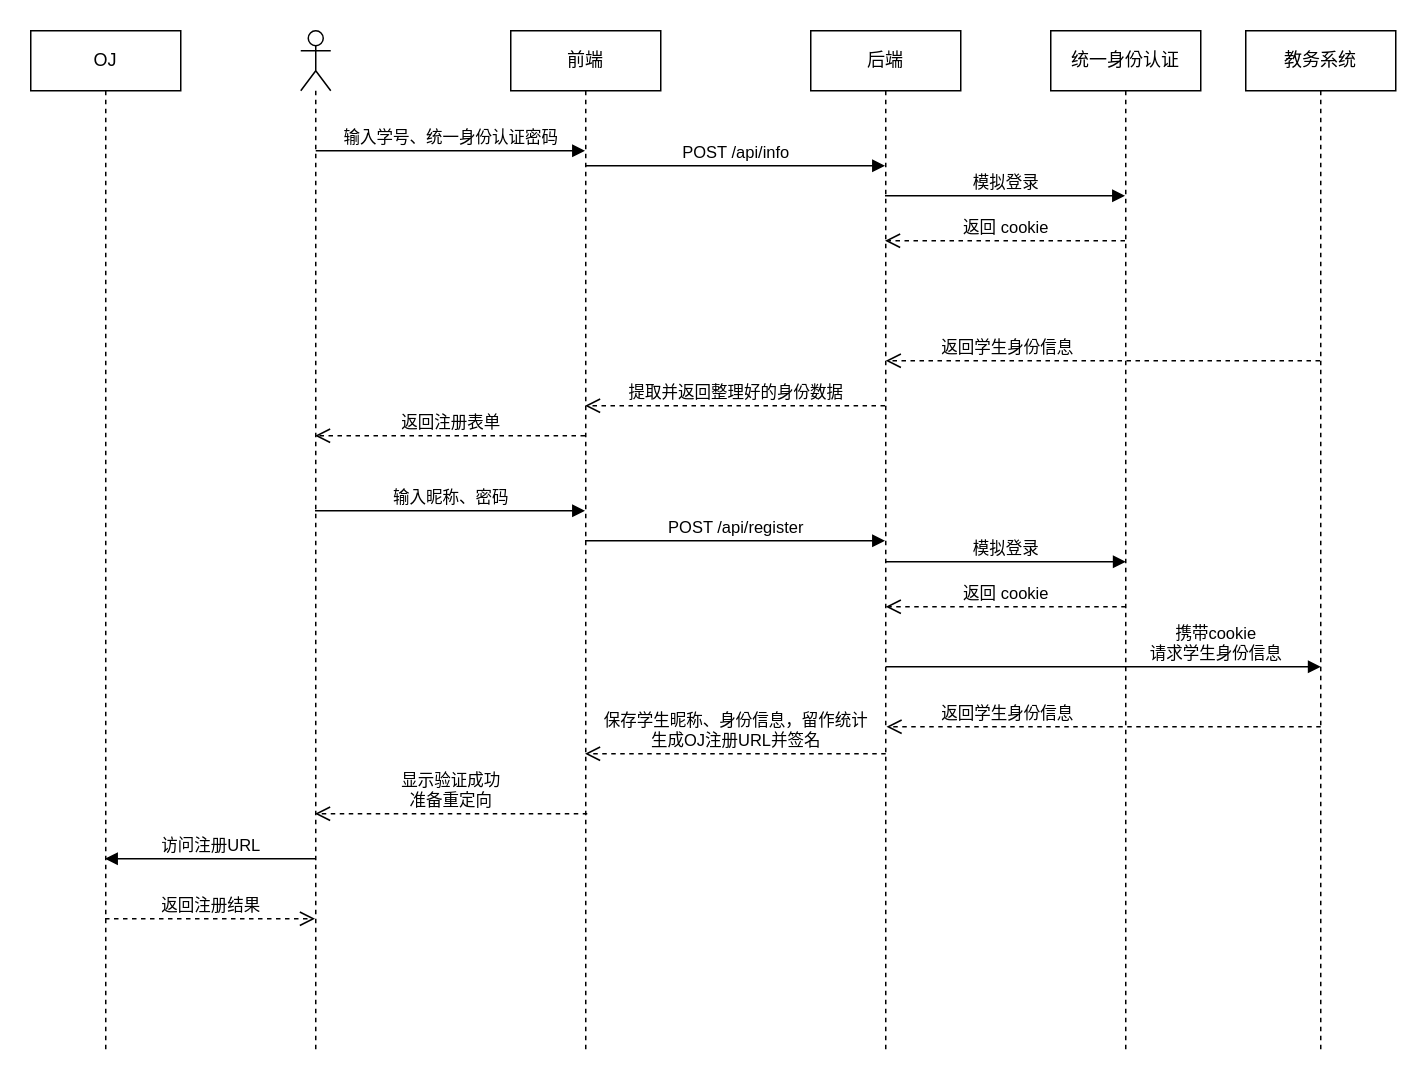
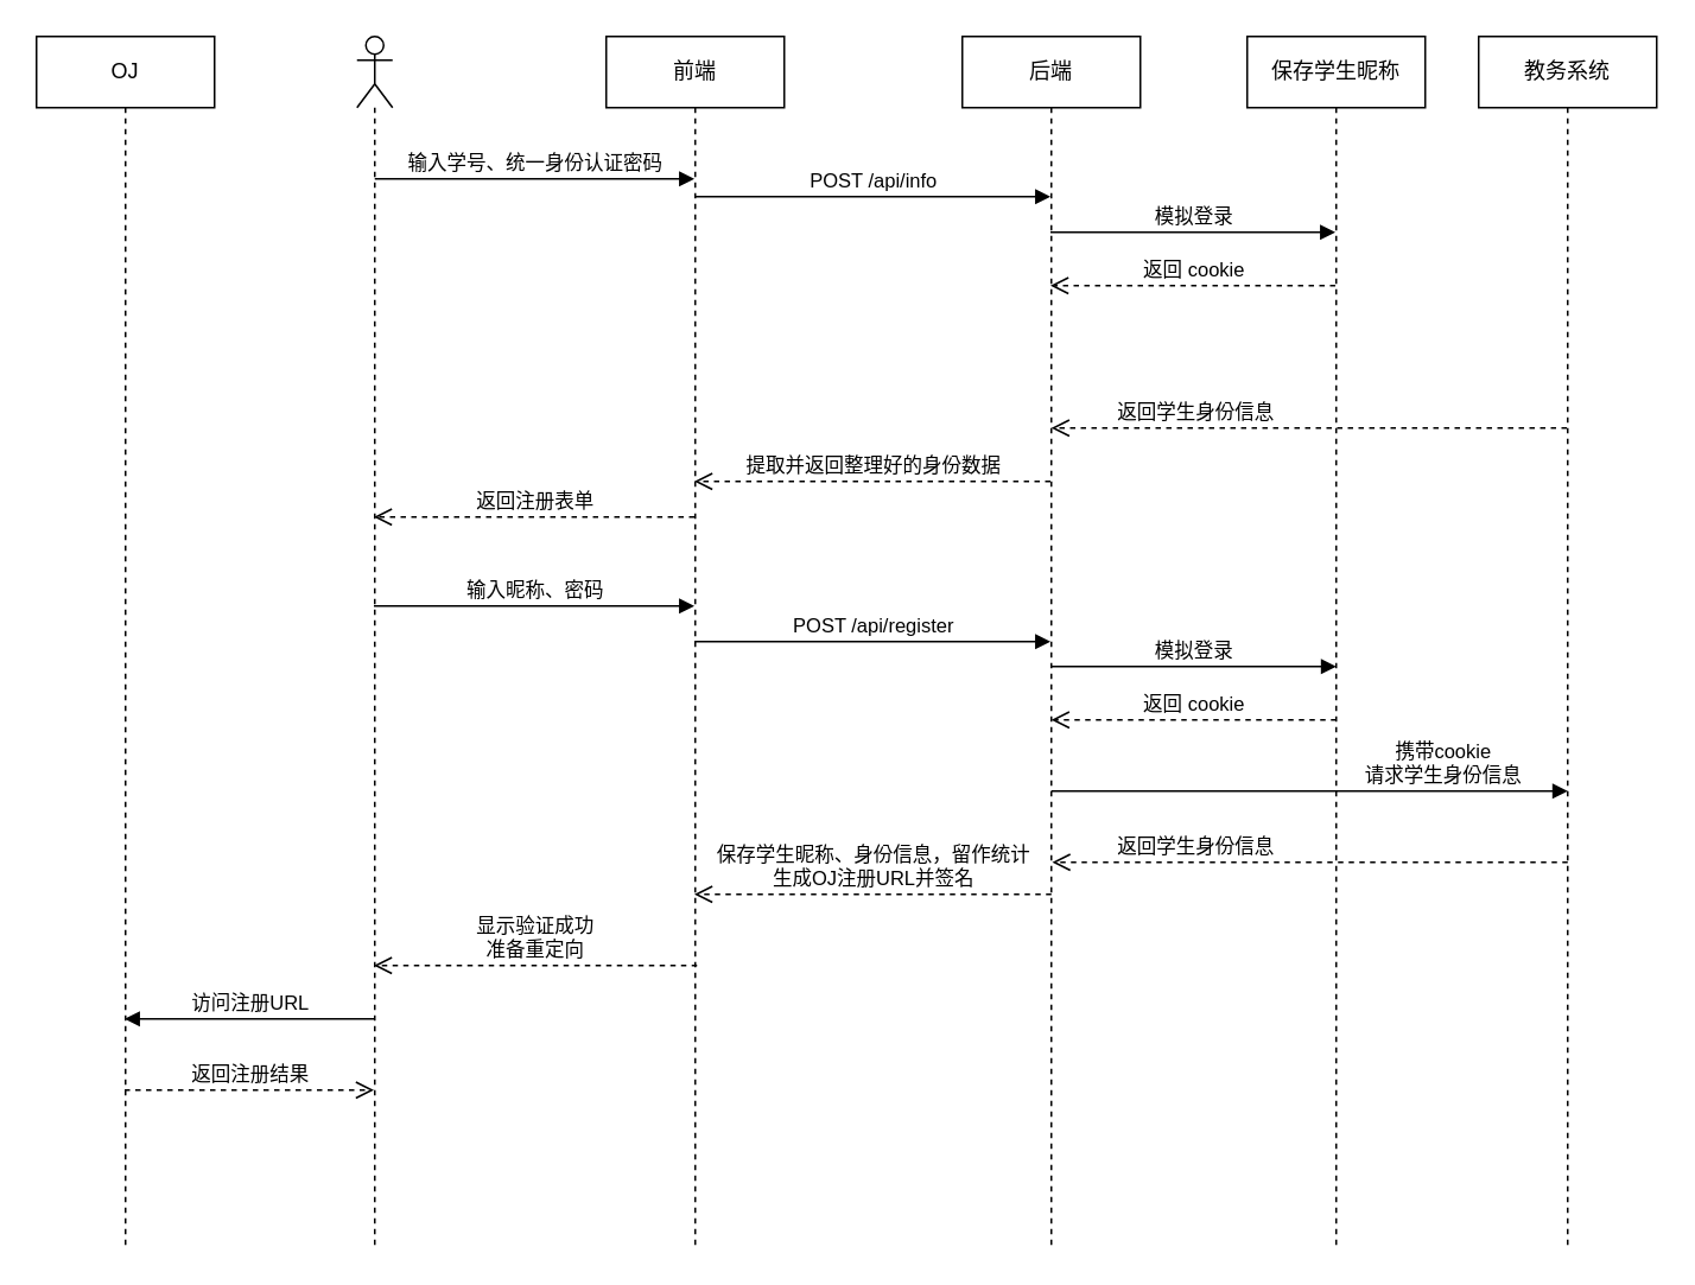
  <mxCell id="0" />
  <mxCell id="1" parent="0" />
  <mxCell id="2" value="" style="shape=umlLifeline;participant=umlActor;perimeter=lifelinePerimeter;whiteSpace=wrap;html=1;container=1;collapsible=0;recursiveResize=0;verticalAlign=top;spacingTop=36;outlineConnect=0;" parent="1" vertex="1"><mxGeometry x="200" y="20" width="20" height="680" as="geometry" /></mxCell>
  <mxCell id="3" value="前端" style="shape=umlLifeline;perimeter=lifelinePerimeter;whiteSpace=wrap;html=1;container=1;collapsible=0;recursiveResize=0;outlineConnect=0;" parent="1" vertex="1"><mxGeometry x="340" y="20" width="100" height="680" as="geometry" /></mxCell>
  <mxCell id="4" value="后端" style="shape=umlLifeline;perimeter=lifelinePerimeter;whiteSpace=wrap;html=1;container=1;collapsible=0;recursiveResize=0;outlineConnect=0;" parent="1" vertex="1"><mxGeometry x="540" y="20" width="100" height="680" as="geometry" /></mxCell>
  <mxCell id="5" value="输入学号、统一身份认证密码" style="html=1;verticalAlign=bottom;endArrow=block;" parent="1" target="3" edge="1"><mxGeometry width="80" relative="1" as="geometry"><mxPoint x="210" y="100" as="sourcePoint" /><mxPoint x="290" y="100" as="targetPoint" /></mxGeometry></mxCell>
  <mxCell id="6" value="POST /api/info" style="html=1;verticalAlign=bottom;endArrow=block;" parent="1" source="3" target="4" edge="1"><mxGeometry width="80" relative="1" as="geometry"><mxPoint x="400" y="130" as="sourcePoint" /><mxPoint x="580" y="130" as="targetPoint" /><Array as="points"><mxPoint x="410" y="110" /></Array></mxGeometry></mxCell>
- <mxCell id="7" value="统一身份认证" style="shape=umlLifeline;perimeter=lifelinePerimeter;whiteSpace=wrap;html=1;container=1;collapsible=0;recursiveResize=0;outlineConnect=0;" parent="1" vertex="1"><mxGeometry x="700" y="20" width="100" height="680" as="geometry" /></mxCell>
+ <mxCell id="7" value="保存学生昵称" style="shape=umlLifeline;perimeter=lifelinePerimeter;whiteSpace=wrap;html=1;container=1;collapsible=0;recursiveResize=0;outlineConnect=0;" parent="1" vertex="1"><mxGeometry x="700" y="20" width="100" height="680" as="geometry" /></mxCell>
  <mxCell id="8" value="模拟登录" style="html=1;verticalAlign=bottom;endArrow=block;" parent="1" source="4" target="7" edge="1"><mxGeometry width="80" relative="1" as="geometry"><mxPoint x="610" y="130" as="sourcePoint" /><mxPoint x="750" y="130" as="targetPoint" /><Array as="points"><mxPoint x="630.19" y="130" /></Array></mxGeometry></mxCell>
  <mxCell id="9" value="返回 cookie" style="html=1;verticalAlign=bottom;endArrow=open;dashed=1;endSize=8;" parent="1" source="7" target="4" edge="1"><mxGeometry relative="1" as="geometry"><mxPoint x="730" y="190" as="sourcePoint" /><mxPoint x="650" y="190" as="targetPoint" /><Array as="points"><mxPoint x="620" y="160" /></Array></mxGeometry></mxCell>
  <mxCell id="10" value="教务系统" style="shape=umlLifeline;perimeter=lifelinePerimeter;whiteSpace=wrap;html=1;container=1;collapsible=0;recursiveResize=0;outlineConnect=0;" parent="1" vertex="1"><mxGeometry x="830" y="20" width="100" height="680" as="geometry" /></mxCell>
  <mxCell id="11" value="返回学生身份信息" style="html=1;verticalAlign=bottom;endArrow=open;dashed=1;endSize=8;" parent="1" source="10" edge="1"><mxGeometry x="0.447" relative="1" as="geometry"><mxPoint x="749.69" y="240" as="sourcePoint" /><mxPoint x="590" y="240" as="targetPoint" /><mxPoint as="offset" /></mxGeometry></mxCell>
  <mxCell id="12" value="提取并返回整理好的身份数据" style="html=1;verticalAlign=bottom;endArrow=open;dashed=1;endSize=8;" parent="1" source="4" target="3" edge="1"><mxGeometry relative="1" as="geometry"><mxPoint x="510" y="270" as="sourcePoint" /><mxPoint x="430" y="270" as="targetPoint" /><Array as="points"><mxPoint x="570" y="270" /></Array></mxGeometry></mxCell>
  <mxCell id="13" value="返回注册表单" style="html=1;verticalAlign=bottom;endArrow=open;dashed=1;endSize=8;" parent="1" source="3" target="2" edge="1"><mxGeometry relative="1" as="geometry"><mxPoint x="330" y="300" as="sourcePoint" /><mxPoint x="250" y="300" as="targetPoint" /><Array as="points"><mxPoint x="370" y="290" /></Array></mxGeometry></mxCell>
  <mxCell id="14" value="输入昵称、密码" style="html=1;verticalAlign=bottom;endArrow=block;" parent="1" source="2" target="3" edge="1"><mxGeometry width="80" relative="1" as="geometry"><mxPoint x="260.5" y="360" as="sourcePoint" /><mxPoint x="440" y="360" as="targetPoint" /><Array as="points"><mxPoint x="370" y="340" /></Array></mxGeometry></mxCell>
  <mxCell id="15" value="POST /api/register" style="html=1;verticalAlign=bottom;endArrow=block;" parent="1" source="3" target="4" edge="1"><mxGeometry width="80" relative="1" as="geometry"><mxPoint x="410" y="360" as="sourcePoint" /><mxPoint x="570" y="360" as="targetPoint" /><Array as="points"><mxPoint x="430.19" y="360" /></Array></mxGeometry></mxCell>
  <mxCell id="16" value="OJ" style="shape=umlLifeline;perimeter=lifelinePerimeter;whiteSpace=wrap;html=1;container=1;collapsible=0;recursiveResize=0;outlineConnect=0;" parent="1" vertex="1"><mxGeometry x="20" y="20" width="100" height="680" as="geometry" /></mxCell>
  <mxCell id="17" value="保存学生昵称、身份信息，留作统计&lt;br&gt;生成OJ注册URL并签名" style="html=1;verticalAlign=bottom;endArrow=open;dashed=1;endSize=8;" parent="1" edge="1"><mxGeometry relative="1" as="geometry"><mxPoint x="590" y="502" as="sourcePoint" /><mxPoint x="389.5" y="502" as="targetPoint" /><Array as="points"><mxPoint x="590.5" y="502" /></Array></mxGeometry></mxCell>
  <mxCell id="18" value="显示验证成功&lt;br&gt;准备重定向" style="html=1;verticalAlign=bottom;endArrow=open;dashed=1;endSize=8;" parent="1" edge="1"><mxGeometry relative="1" as="geometry"><mxPoint x="391" y="542" as="sourcePoint" /><mxPoint x="209.5" y="542" as="targetPoint" /><Array as="points"><mxPoint x="390.5" y="542" /></Array></mxGeometry></mxCell>
  <mxCell id="19" value="访问注册URL" style="html=1;verticalAlign=bottom;endArrow=block;" parent="1" edge="1"><mxGeometry width="80" relative="1" as="geometry"><mxPoint x="209.5" y="572" as="sourcePoint" /><mxPoint x="69.5" y="572" as="targetPoint" /><Array as="points"><mxPoint x="170" y="572" /></Array></mxGeometry></mxCell>
  <mxCell id="20" value="返回注册结果" style="html=1;verticalAlign=bottom;endArrow=open;dashed=1;endSize=8;" parent="1" edge="1"><mxGeometry relative="1" as="geometry"><mxPoint x="69.5" y="612" as="sourcePoint" /><mxPoint x="209.5" y="612" as="targetPoint" /><Array as="points"><mxPoint x="170" y="612" /></Array></mxGeometry></mxCell>
  <mxCell id="21" value="模拟登录" style="html=1;verticalAlign=bottom;endArrow=block;" edge="1" parent="1"><mxGeometry width="80" relative="1" as="geometry"><mxPoint x="590" y="374" as="sourcePoint" /><mxPoint x="750" y="374" as="targetPoint" /><Array as="points"><mxPoint x="630.69" y="374" /></Array></mxGeometry></mxCell>
  <mxCell id="22" value="返回 cookie" style="html=1;verticalAlign=bottom;endArrow=open;dashed=1;endSize=8;" edge="1" parent="1"><mxGeometry relative="1" as="geometry"><mxPoint x="750" y="404" as="sourcePoint" /><mxPoint x="590" y="404" as="targetPoint" /><Array as="points"><mxPoint x="620.5" y="404" /></Array></mxGeometry></mxCell>
  <mxCell id="23" value="携带cookie&lt;br&gt;请求学生身份信息" style="html=1;verticalAlign=bottom;endArrow=block;" edge="1" parent="1"><mxGeometry x="0.52" width="80" relative="1" as="geometry"><mxPoint x="590" y="444" as="sourcePoint" /><mxPoint x="880" y="444" as="targetPoint" /><Array as="points"><mxPoint x="630.5" y="444" /></Array><mxPoint as="offset" /></mxGeometry></mxCell>
  <mxCell id="24" value="返回学生身份信息" style="html=1;verticalAlign=bottom;endArrow=open;dashed=1;endSize=8;" edge="1" parent="1"><mxGeometry x="0.447" relative="1" as="geometry"><mxPoint x="880" y="484" as="sourcePoint" /><mxPoint x="590.5" y="484" as="targetPoint" /><mxPoint as="offset" /></mxGeometry></mxCell>
